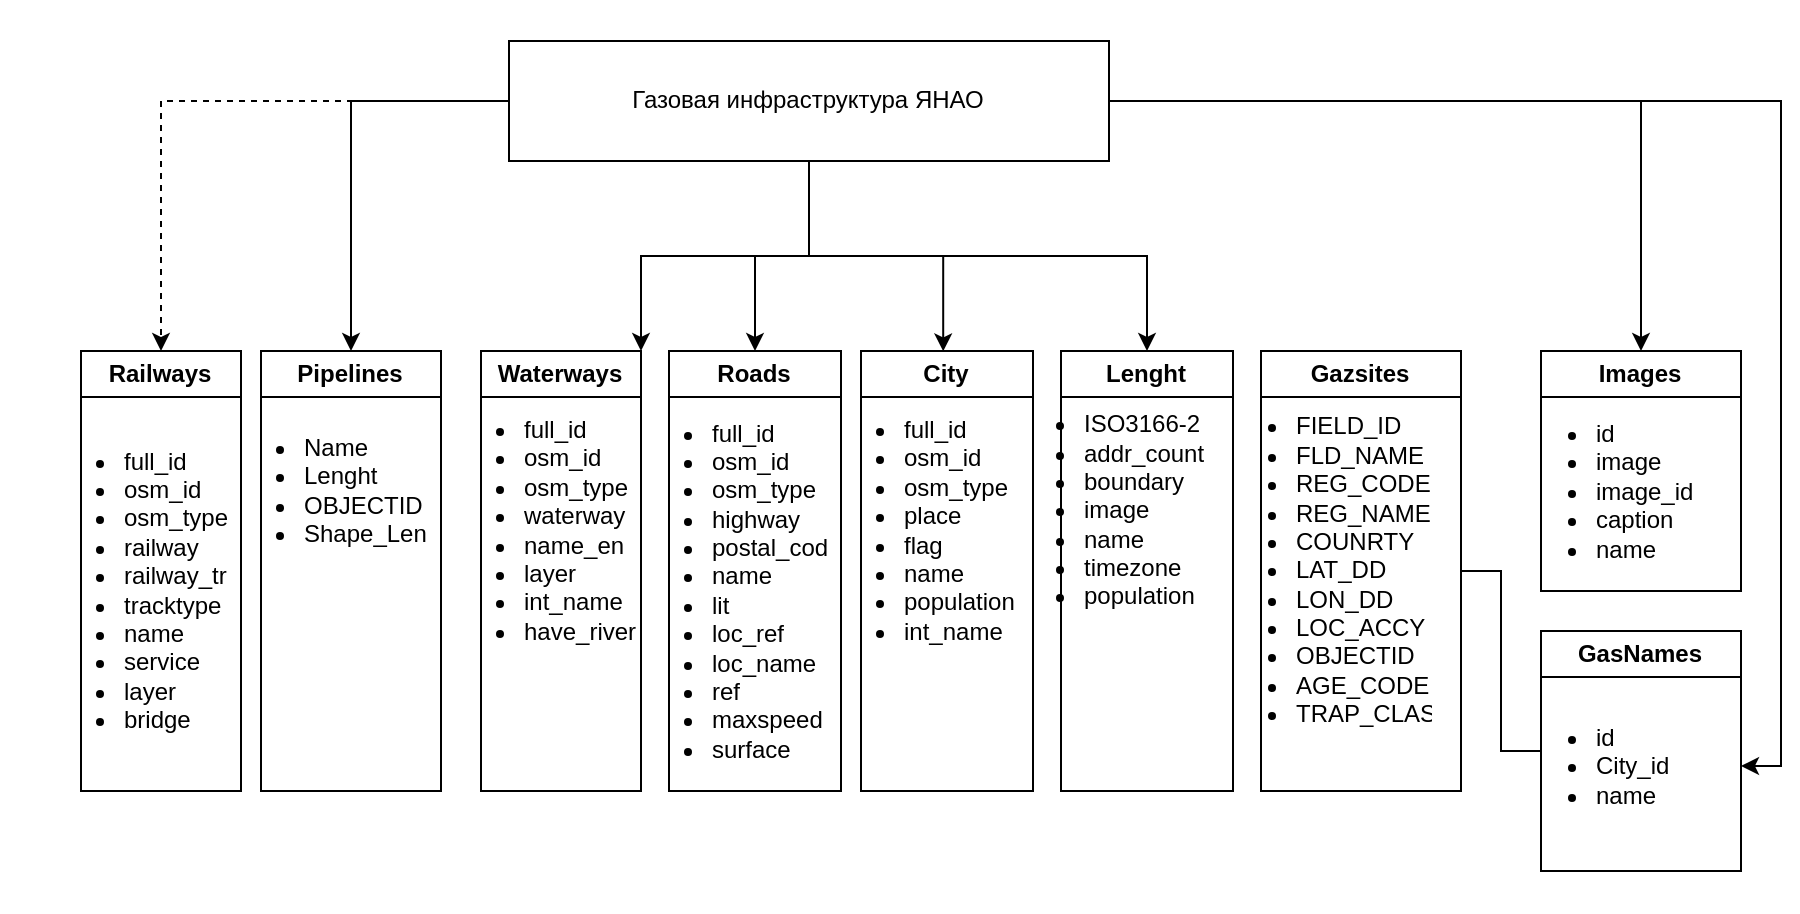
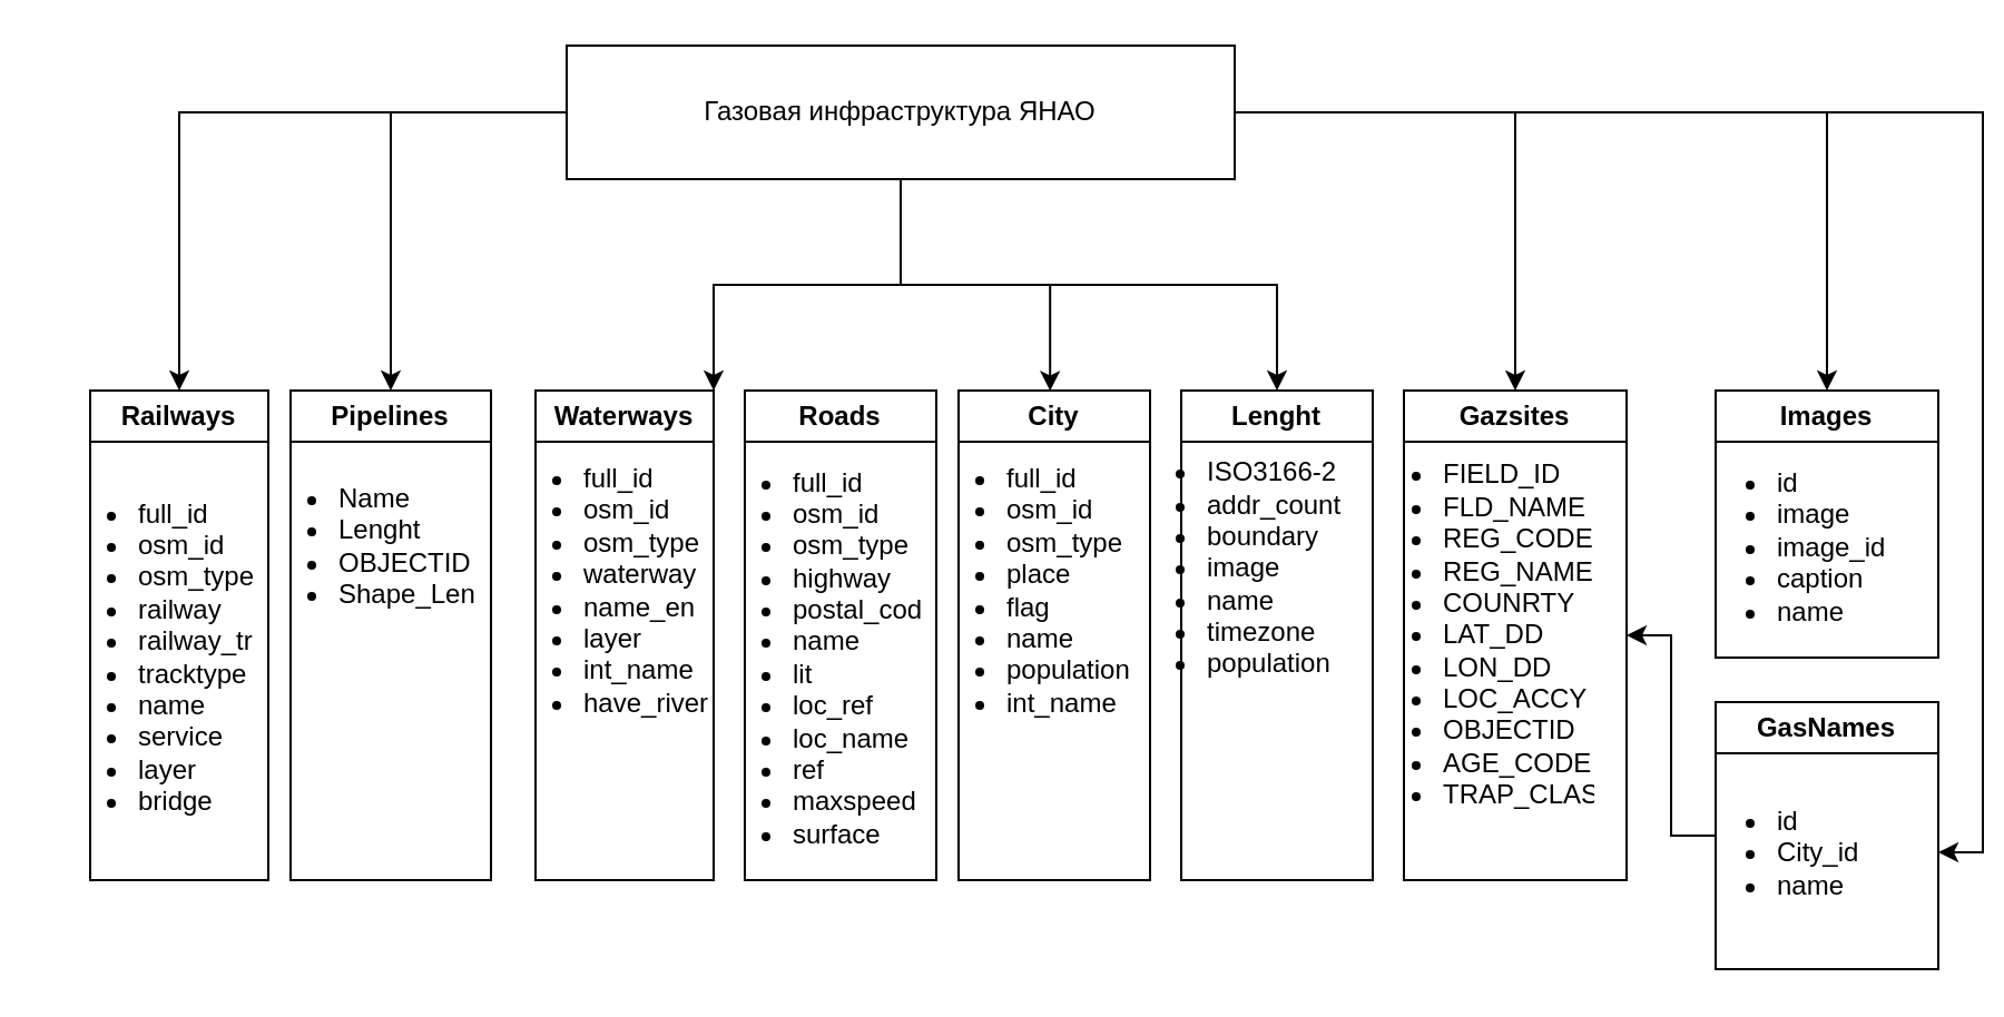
  <mxCell id="0" />
  <mxCell id="1" parent="0" />
- <mxCell id="2" style="edgeStyle=orthogonalEdgeStyle;rounded=0;orthogonalLoop=1;jettySize=auto;html=1;entryX=0.5;entryY=0;entryDx=0;entryDy=0;dashed=1;" edge="1" parent="1" source="10" target="11"><mxGeometry relative="1" as="geometry" /></mxCell>
+ <mxCell id="2" style="edgeStyle=orthogonalEdgeStyle;rounded=0;orthogonalLoop=1;jettySize=auto;html=1;entryX=0.5;entryY=0;entryDx=0;entryDy=0;" edge="1" parent="1" source="10" target="11"><mxGeometry relative="1" as="geometry" /></mxCell>
  <mxCell id="3" style="edgeStyle=orthogonalEdgeStyle;rounded=0;orthogonalLoop=1;jettySize=auto;html=1;entryX=0.5;entryY=0;entryDx=0;entryDy=0;" edge="1" parent="1" source="10" target="13"><mxGeometry relative="1" as="geometry" /></mxCell>
  <mxCell id="4" style="edgeStyle=orthogonalEdgeStyle;rounded=0;orthogonalLoop=1;jettySize=auto;html=1;entryX=1;entryY=0;entryDx=0;entryDy=0;" edge="1" parent="1" source="10" target="16"><mxGeometry relative="1" as="geometry" /></mxCell>
- <mxCell id="5" style="edgeStyle=orthogonalEdgeStyle;rounded=0;orthogonalLoop=1;jettySize=auto;html=1;entryX=0.5;entryY=0;entryDx=0;entryDy=0;" edge="1" parent="1" source="10" target="17"><mxGeometry relative="1" as="geometry" /></mxCell>
  <mxCell id="6" style="edgeStyle=orthogonalEdgeStyle;rounded=0;orthogonalLoop=1;jettySize=auto;html=1;entryX=0.5;entryY=0;entryDx=0;entryDy=0;" edge="1" parent="1" source="10" target="21"><mxGeometry relative="1" as="geometry" /></mxCell>
+ <mxCell id="7" style="edgeStyle=orthogonalEdgeStyle;rounded=0;orthogonalLoop=1;jettySize=auto;html=1;entryX=0.5;entryY=0;entryDx=0;entryDy=0;" edge="1" parent="1" source="10" target="24"><mxGeometry relative="1" as="geometry" /></mxCell>
  <mxCell id="8" style="edgeStyle=orthogonalEdgeStyle;rounded=0;orthogonalLoop=1;jettySize=auto;html=1;entryX=0.5;entryY=0;entryDx=0;entryDy=0;" edge="1" parent="1" source="10" target="26"><mxGeometry relative="1" as="geometry" /></mxCell>
  <mxCell id="9" style="edgeStyle=orthogonalEdgeStyle;rounded=0;orthogonalLoop=1;jettySize=auto;html=1;entryX=1;entryY=0.5;entryDx=0;entryDy=0;" edge="1" parent="1" source="10" target="30"><mxGeometry relative="1" as="geometry" /></mxCell>
  <mxCell id="10" value="Газовая инфраструктура ЯНАО" style="rounded=0;whiteSpace=wrap;html=1;" vertex="1" parent="1"><mxGeometry x="254" y="20" width="300" height="60" as="geometry" /></mxCell>
  <mxCell id="11" value="Railways" style="swimlane;whiteSpace=wrap;html=1;" vertex="1" parent="1"><mxGeometry x="40" y="175" width="80" height="220" as="geometry" /></mxCell>
  <mxCell id="12" value="&lt;ul&gt;&lt;li&gt;full_id&lt;/li&gt;&lt;li&gt;osm_id&lt;/li&gt;&lt;li&gt;osm_type&lt;/li&gt;&lt;li&gt;railway&lt;/li&gt;&lt;li&gt;railway_tr&lt;/li&gt;&lt;li&gt;tracktype&lt;/li&gt;&lt;li&gt;name&lt;/li&gt;&lt;li&gt;service&lt;/li&gt;&lt;li&gt;layer&lt;/li&gt;&lt;li&gt;bridge&lt;/li&gt;&lt;/ul&gt;" style="text;strokeColor=none;fillColor=none;html=1;whiteSpace=wrap;verticalAlign=middle;overflow=hidden;" vertex="1" parent="11"><mxGeometry x="-20" y="30" width="100" height="180" as="geometry" /></mxCell>
  <mxCell id="13" value="Pipelines" style="swimlane;whiteSpace=wrap;html=1;" vertex="1" parent="1"><mxGeometry x="130" y="175" width="90" height="220" as="geometry" /></mxCell>
  <mxCell id="14" value="&lt;ul&gt;&lt;li&gt;Name&lt;/li&gt;&lt;li&gt;Lenght&lt;/li&gt;&lt;li&gt;OBJECTID&lt;/li&gt;&lt;li&gt;Shape_Len&lt;/li&gt;&lt;/ul&gt;" style="text;strokeColor=none;fillColor=none;html=1;whiteSpace=wrap;verticalAlign=middle;overflow=hidden;" vertex="1" parent="13"><mxGeometry x="-20" y="-20" width="110" height="180" as="geometry" /></mxCell>
  <mxCell id="15" value="Waterways" style="swimlane;whiteSpace=wrap;html=1;" vertex="1" parent="1"><mxGeometry x="240" y="175" width="80" height="220" as="geometry" /></mxCell>
  <mxCell id="16" value="&lt;ul&gt;&lt;li&gt;full_id&lt;/li&gt;&lt;li&gt;osm_id&lt;/li&gt;&lt;li&gt;osm_type&lt;/li&gt;&lt;li&gt;waterway&lt;/li&gt;&lt;li&gt;name_en&lt;/li&gt;&lt;li&gt;layer&lt;/li&gt;&lt;li&gt;int_name&lt;/li&gt;&lt;li&gt;have_river&lt;/li&gt;&lt;/ul&gt;" style="text;strokeColor=none;fillColor=none;html=1;whiteSpace=wrap;verticalAlign=middle;overflow=hidden;" vertex="1" parent="15"><mxGeometry x="-20" width="100" height="180" as="geometry" /></mxCell>
  <mxCell id="17" value="Roads" style="swimlane;whiteSpace=wrap;html=1;" vertex="1" parent="1"><mxGeometry x="334" y="175" width="86" height="220" as="geometry" /></mxCell>
  <mxCell id="18" value="&lt;ul&gt;&lt;li&gt;full_id&lt;/li&gt;&lt;li&gt;osm_id&lt;/li&gt;&lt;li&gt;osm_type&lt;/li&gt;&lt;li&gt;highway&lt;/li&gt;&lt;li&gt;postal_cod&lt;/li&gt;&lt;li&gt;name&lt;/li&gt;&lt;li&gt;lit&lt;/li&gt;&lt;li&gt;loc_ref&lt;/li&gt;&lt;li&gt;loc_name&lt;/li&gt;&lt;li&gt;ref&lt;/li&gt;&lt;li&gt;maxspeed&lt;/li&gt;&lt;li&gt;surface&lt;/li&gt;&lt;/ul&gt;" style="text;strokeColor=none;fillColor=none;html=1;whiteSpace=wrap;verticalAlign=middle;overflow=hidden;" vertex="1" parent="17"><mxGeometry x="-20" y="20" width="100" height="200" as="geometry" /></mxCell>
  <mxCell id="19" value="City" style="swimlane;whiteSpace=wrap;html=1;" vertex="1" parent="1"><mxGeometry x="430" y="175" width="86" height="220" as="geometry" /></mxCell>
  <mxCell id="20" value="&lt;ul&gt;&lt;li&gt;full_id&lt;/li&gt;&lt;li&gt;osm_id&lt;/li&gt;&lt;li&gt;osm_type&lt;/li&gt;&lt;li&gt;place&lt;/li&gt;&lt;li&gt;flag&lt;/li&gt;&lt;li&gt;name&lt;/li&gt;&lt;li&gt;population&lt;/li&gt;&lt;li&gt;int_name&lt;/li&gt;&lt;/ul&gt;" style="text;strokeColor=none;fillColor=none;html=1;whiteSpace=wrap;verticalAlign=middle;overflow=hidden;" vertex="1" parent="19"><mxGeometry x="-20" width="100" height="180" as="geometry" /></mxCell>
  <mxCell id="21" value="Lenght" style="swimlane;whiteSpace=wrap;html=1;" vertex="1" parent="1"><mxGeometry x="530" y="175" width="86" height="220" as="geometry" /></mxCell>
  <mxCell id="22" value="&lt;ul&gt;&lt;li&gt;ISO3166-2&lt;/li&gt;&lt;li&gt;addr_count&lt;/li&gt;&lt;li&gt;boundary&lt;/li&gt;&lt;li&gt;image&lt;/li&gt;&lt;li&gt;name&lt;/li&gt;&lt;li&gt;timezone&lt;/li&gt;&lt;li&gt;population&lt;/li&gt;&lt;/ul&gt;" style="text;strokeColor=none;fillColor=none;html=1;whiteSpace=wrap;verticalAlign=middle;overflow=hidden;" vertex="1" parent="21"><mxGeometry x="-30" y="10" width="110" height="140" as="geometry" /></mxCell>
  <mxCell id="23" style="edgeStyle=orthogonalEdgeStyle;rounded=0;orthogonalLoop=1;jettySize=auto;html=1;entryX=0.611;entryY=0.001;entryDx=0;entryDy=0;entryPerimeter=0;" edge="1" parent="1" source="10" target="20"><mxGeometry relative="1" as="geometry" /></mxCell>
  <mxCell id="24" value="Gazsites" style="swimlane;whiteSpace=wrap;html=1;" vertex="1" parent="1"><mxGeometry x="630" y="175" width="100" height="220" as="geometry" /></mxCell>
  <mxCell id="25" value="&lt;ul&gt;&lt;li&gt;FIELD_ID&lt;/li&gt;&lt;li&gt;FLD_NAME&lt;/li&gt;&lt;li&gt;REG_CODE&lt;/li&gt;&lt;li&gt;REG_NAME&lt;/li&gt;&lt;li&gt;COUNRTY&lt;/li&gt;&lt;li&gt;LAT_DD&lt;/li&gt;&lt;li&gt;LON_DD&lt;/li&gt;&lt;li&gt;LOC_ACCY&lt;/li&gt;&lt;li&gt;OBJECTID&lt;/li&gt;&lt;li&gt;AGE_CODE&lt;/li&gt;&lt;li&gt;TRAP_CLASS&lt;/li&gt;&lt;/ul&gt;" style="text;strokeColor=none;fillColor=none;html=1;whiteSpace=wrap;verticalAlign=middle;overflow=hidden;" vertex="1" parent="24"><mxGeometry x="-24" y="5" width="110" height="210" as="geometry" /></mxCell>
  <mxCell id="26" value="Images" style="swimlane;whiteSpace=wrap;html=1;" vertex="1" parent="1"><mxGeometry x="770" y="175" width="100" height="120" as="geometry" /></mxCell>
  <mxCell id="27" value="&lt;ul&gt;&lt;li&gt;id&lt;/li&gt;&lt;li&gt;image&lt;/li&gt;&lt;li&gt;image_id&lt;/li&gt;&lt;li&gt;caption&lt;/li&gt;&lt;li&gt;name&lt;/li&gt;&lt;/ul&gt;" style="text;strokeColor=none;fillColor=none;html=1;whiteSpace=wrap;verticalAlign=middle;overflow=hidden;" vertex="1" parent="26"><mxGeometry x="-14" y="20" width="114" height="95" as="geometry" /></mxCell>
- <mxCell id="28" style="edgeStyle=orthogonalEdgeStyle;rounded=0;orthogonalLoop=1;jettySize=auto;html=1;entryX=1;entryY=0.5;entryDx=0;entryDy=0;endArrow=none;" edge="1" parent="1" source="29" target="24"><mxGeometry relative="1" as="geometry" /></mxCell>
+ <mxCell id="28" style="edgeStyle=orthogonalEdgeStyle;rounded=0;orthogonalLoop=1;jettySize=auto;html=1;entryX=1;entryY=0.5;entryDx=0;entryDy=0;" edge="1" parent="1" source="29" target="24"><mxGeometry relative="1" as="geometry" /></mxCell>
  <mxCell id="29" value="GasNames" style="swimlane;whiteSpace=wrap;html=1;" vertex="1" parent="1"><mxGeometry x="770" y="315" width="100" height="120" as="geometry" /></mxCell>
  <mxCell id="30" value="&lt;ul&gt;&lt;li&gt;id&lt;/li&gt;&lt;li&gt;City_id&lt;/li&gt;&lt;li&gt;name&lt;/li&gt;&lt;/ul&gt;" style="text;strokeColor=none;fillColor=none;html=1;whiteSpace=wrap;verticalAlign=middle;overflow=hidden;" vertex="1" parent="29"><mxGeometry x="-14" y="20" width="114" height="95" as="geometry" /></mxCell>
